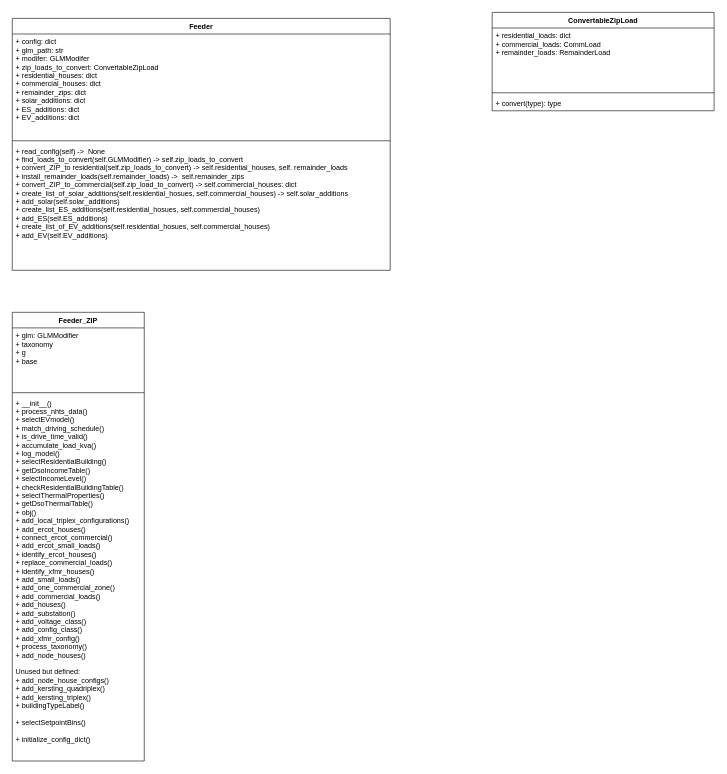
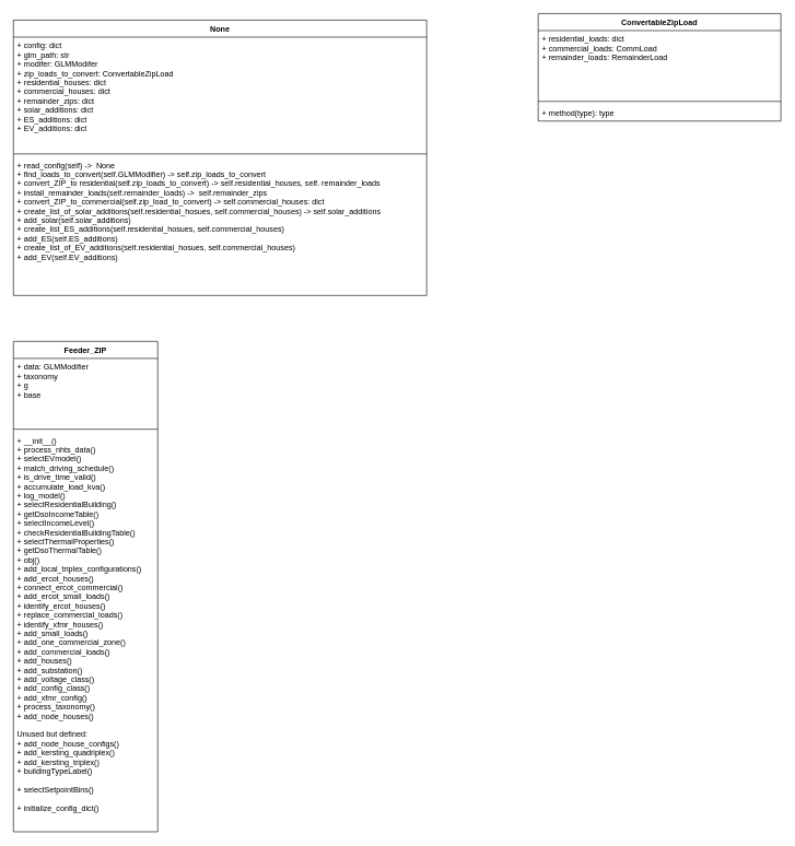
  <mxCell id="0" />
  <mxCell id="1" parent="0" />
- <mxCell id="2" value="Feeder" style="swimlane;fontStyle=1;align=center;verticalAlign=top;childLayout=stackLayout;horizontal=1;startSize=26;horizontalStack=0;resizeParent=1;resizeParentMax=0;resizeLast=0;collapsible=1;marginBottom=0;" parent="1" vertex="1"><mxGeometry x="20" y="30" width="630" height="420" as="geometry" /></mxCell>
+ <mxCell id="2" value="None" style="swimlane;fontStyle=1;align=center;verticalAlign=top;childLayout=stackLayout;horizontal=1;startSize=26;horizontalStack=0;resizeParent=1;resizeParentMax=0;resizeLast=0;collapsible=1;marginBottom=0;" parent="1" vertex="1"><mxGeometry x="20" y="30" width="630" height="420" as="geometry" /></mxCell>
  <mxCell id="3" value="+ config: dict&#10;+ glm_path: str&#10;+ modifer: GLMModifer&#10;+ zip_loads_to_convert: ConvertableZipLoad&#10;+ residential_houses: dict&#10;+ commercial_houses: dict&#10;+ remainder_zips: dict&#10;+ solar_additions: dict&#10;+ ES_additions: dict&#10;+ EV_additions: dict" style="text;strokeColor=none;fillColor=none;align=left;verticalAlign=top;spacingLeft=4;spacingRight=4;overflow=hidden;rotatable=0;points=[[0,0.5],[1,0.5]];portConstraint=eastwest;" parent="2" vertex="1"><mxGeometry y="26" width="630" height="174" as="geometry" /></mxCell>
  <mxCell id="4" value="" style="line;strokeWidth=1;fillColor=none;align=left;verticalAlign=middle;spacingTop=-1;spacingLeft=3;spacingRight=3;rotatable=0;labelPosition=right;points=[];portConstraint=eastwest;strokeColor=inherit;" parent="2" vertex="1"><mxGeometry y="200" width="630" height="8" as="geometry" /></mxCell>
  <mxCell id="5" value="+ read_config(self) -&gt;  None&#10;+ find_loads_to_convert(self.GLMModifier) -&gt; self.zip_loads_to_convert&#10;+ convert_ZIP_to residential(self.zip_loads_to_convert) -&gt; self.residential_houses, self. remainder_loads&#10;+ install_remainder_loads(self.remainder_loads) -&gt;  self.remainder_zips&#10;+ convert_ZIP_to_commercial(self.zip_load_to_convert) -&gt; self.commercial_houses: dict&#10;+ create_list_of_solar_additions(self.residential_hosues, self.commercial_houses) -&gt; self.solar_additions&#10;+ add_solar(self.solar_additions)&#10;+ create_list_ES_additions(self.residential_hosues, self.commercial_houses)&#10;+ add_ES(self.ES_additions)&#10;+ create_list_of_EV_additions(self.residential_hosues, self.commercial_houses)&#10;+ add_EV(self.EV_additions)&#10;" style="text;strokeColor=none;fillColor=none;align=left;verticalAlign=top;spacingLeft=4;spacingRight=4;overflow=hidden;rotatable=0;points=[[0,0.5],[1,0.5]];portConstraint=eastwest;" parent="2" vertex="1"><mxGeometry y="208" width="630" height="212" as="geometry" /></mxCell>
  <mxCell id="6" value="ConvertableZipLoad" style="swimlane;fontStyle=1;align=center;verticalAlign=top;childLayout=stackLayout;horizontal=1;startSize=26;horizontalStack=0;resizeParent=1;resizeParentMax=0;resizeLast=0;collapsible=1;marginBottom=0;" parent="1" vertex="1"><mxGeometry x="820" y="20" width="370" height="164" as="geometry" /></mxCell>
  <mxCell id="7" value="+ residential_loads: dict&#10;+ commercial_loads: CommLoad&#10;+ remainder_loads: RemainderLoad" style="text;strokeColor=none;fillColor=none;align=left;verticalAlign=top;spacingLeft=4;spacingRight=4;overflow=hidden;rotatable=0;points=[[0,0.5],[1,0.5]];portConstraint=eastwest;" parent="6" vertex="1"><mxGeometry y="26" width="370" height="104" as="geometry" /></mxCell>
  <mxCell id="8" value="" style="line;strokeWidth=1;fillColor=none;align=left;verticalAlign=middle;spacingTop=-1;spacingLeft=3;spacingRight=3;rotatable=0;labelPosition=right;points=[];portConstraint=eastwest;strokeColor=inherit;" parent="6" vertex="1"><mxGeometry y="130" width="370" height="8" as="geometry" /></mxCell>
- <mxCell id="9" value="+ convert(type): type" style="text;strokeColor=none;fillColor=none;align=left;verticalAlign=top;spacingLeft=4;spacingRight=4;overflow=hidden;rotatable=0;points=[[0,0.5],[1,0.5]];portConstraint=eastwest;" parent="6" vertex="1"><mxGeometry y="138" width="370" height="26" as="geometry" /></mxCell>
+ <mxCell id="9" value="+ method(type): type" style="text;strokeColor=none;fillColor=none;align=left;verticalAlign=top;spacingLeft=4;spacingRight=4;overflow=hidden;rotatable=0;points=[[0,0.5],[1,0.5]];portConstraint=eastwest;" parent="6" vertex="1"><mxGeometry y="138" width="370" height="26" as="geometry" /></mxCell>
  <mxCell id="10" value="Feeder_ZIP" style="swimlane;fontStyle=1;align=center;verticalAlign=top;childLayout=stackLayout;horizontal=1;startSize=26;horizontalStack=0;resizeParent=1;resizeParentMax=0;resizeLast=0;collapsible=1;marginBottom=0;" parent="1" vertex="1"><mxGeometry x="20" y="520" width="220" height="748" as="geometry" /></mxCell>
- <mxCell id="11" value="+ glm: GLMModifier&#10;+ taxonomy&#10;+ g&#10;+ base" style="text;strokeColor=none;fillColor=none;align=left;verticalAlign=top;spacingLeft=4;spacingRight=4;overflow=hidden;rotatable=0;points=[[0,0.5],[1,0.5]];portConstraint=eastwest;" parent="10" vertex="1"><mxGeometry y="26" width="220" height="104" as="geometry" /></mxCell>
+ <mxCell id="11" value="+ data: GLMModifier&#10;+ taxonomy&#10;+ g&#10;+ base" style="text;strokeColor=none;fillColor=none;align=left;verticalAlign=top;spacingLeft=4;spacingRight=4;overflow=hidden;rotatable=0;points=[[0,0.5],[1,0.5]];portConstraint=eastwest;" parent="10" vertex="1"><mxGeometry y="26" width="220" height="104" as="geometry" /></mxCell>
  <mxCell id="12" value="" style="line;strokeWidth=1;fillColor=none;align=left;verticalAlign=middle;spacingTop=-1;spacingLeft=3;spacingRight=3;rotatable=0;labelPosition=right;points=[];portConstraint=eastwest;strokeColor=inherit;" parent="10" vertex="1"><mxGeometry y="130" width="220" height="8" as="geometry" /></mxCell>
  <mxCell id="13" value="+ __init__()&#10;+ process_nhts_data()&#10;+ selectEVmodel()&#10;+ match_driving_schedule()&#10;+ is_drive_time_valid()&#10;+ accumulate_load_kva()&#10;+ log_model()&#10;+ selectResidentialBuilding()&#10;+ getDsoIncomeTable()&#10;+ selectIncomeLevel()&#10;+ checkResidentialBuildingTable()&#10;+ selectThermalProperties()&#10;+ getDsoThermalTable()&#10;+ obj()&#10;+ add_local_triplex_configurations()&#10;+ add_ercot_houses()&#10;+ connect_ercot_commercial()&#10;+ add_ercot_small_loads()&#10;+ identify_ercot_houses()&#10;+ replace_commercial_loads()&#10;+ identify_xfmr_houses()&#10;+ add_small_loads()&#10;+ add_one_commercial_zone()&#10;+ add_commercial_loads()&#10;+ add_houses()&#10;+ add_substation()&#10;+ add_voltage_class()&#10;+ add_config_class()&#10;+ add_xfmr_config()&#10;+ process_taxonomy()&#10;+ add_node_houses()&#10;&#10;Unused but defined:&#10;+ add_node_house_configs()&#10;+ add_kersting_quadriplex()&#10;+ add_kersting_triplex()&#10;+ buildingTypeLabel()&#10;&#10;+ selectSetpointBins()&#10;&#10;+ initialize_config_dict()&#10;" style="text;strokeColor=none;fillColor=none;align=left;verticalAlign=top;spacingLeft=4;spacingRight=4;overflow=hidden;rotatable=0;points=[[0,0.5],[1,0.5]];portConstraint=eastwest;" parent="10" vertex="1"><mxGeometry y="138" width="220" height="610" as="geometry" /></mxCell>
